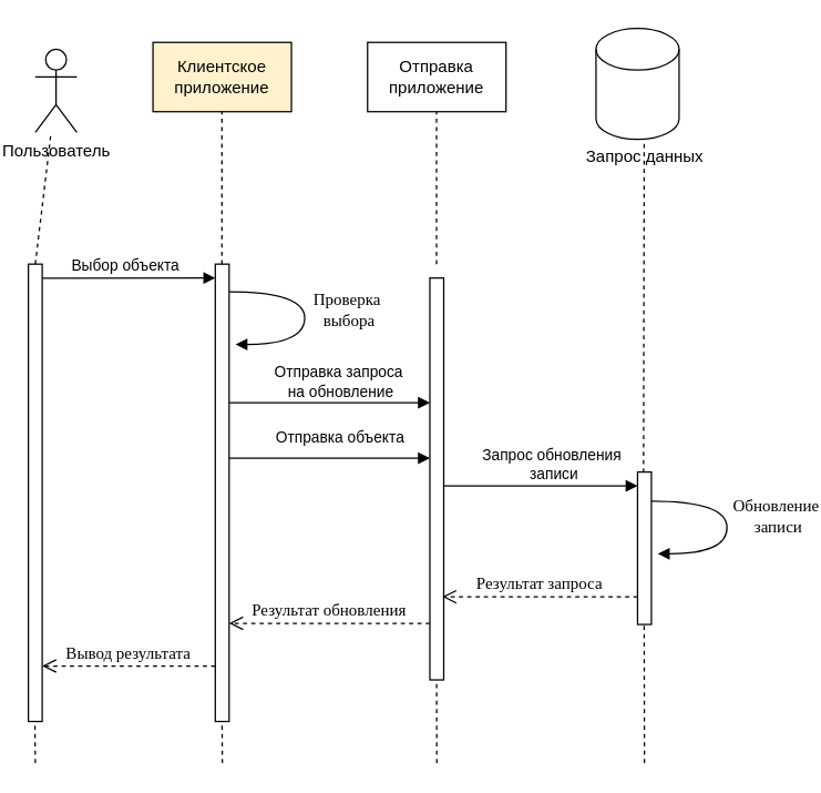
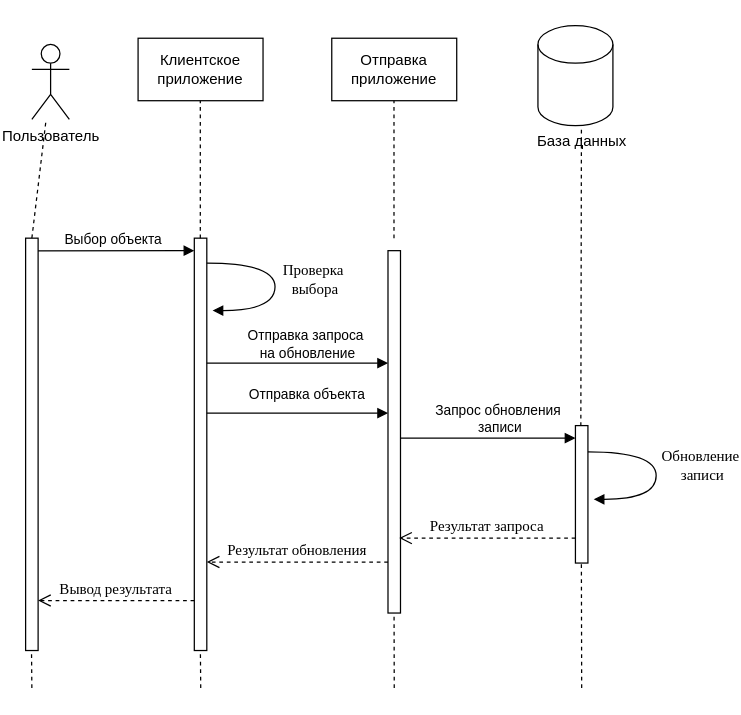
  <mxCell id="0" />
  <mxCell id="1" parent="0" />
  <mxCell id="2" value="" style="html=1;verticalAlign=bottom;endArrow=block;entryX=0;entryY=0;labelBackgroundColor=none;fontFamily=Verdana;fontSize=12;edgeStyle=elbowEdgeStyle;elbow=vertical;" parent="1" edge="1"><mxGeometry relative="1" as="geometry"><mxPoint x="25" y="200.143" as="sourcePoint" /><mxPoint x="155" y="200" as="targetPoint" /></mxGeometry></mxCell>
  <mxCell id="3" value="Выбор объекта" style="edgeLabel;html=1;align=center;verticalAlign=middle;resizable=0;points=[];" vertex="1" connectable="0" parent="2"><mxGeometry x="-0.288" y="-2" relative="1" as="geometry"><mxPoint x="19" y="-12" as="offset" /></mxGeometry></mxCell>
  <mxCell id="4" value="" style="html=1;points=[];perimeter=orthogonalPerimeter;rounded=0;shadow=0;comic=0;labelBackgroundColor=none;strokeWidth=1;fontFamily=Verdana;fontSize=12;align=center;" parent="1" vertex="1"><mxGeometry x="460" y="340" width="10" height="110" as="geometry" /></mxCell>
  <mxCell id="5" value="Пользователь" style="shape=umlActor;verticalLabelPosition=bottom;verticalAlign=top;html=1;outlineConnect=0;" vertex="1" parent="1"><mxGeometry x="25" y="35" width="30" height="60" as="geometry" /></mxCell>
- <mxCell id="6" value="Клиентское приложение" style="rounded=0;whiteSpace=wrap;html=1;fillColor=#fff2cc;" vertex="1" parent="1"><mxGeometry x="110" y="30" width="100" height="50" as="geometry" /></mxCell>
+ <mxCell id="6" value="Клиентское приложение" style="rounded=0;whiteSpace=wrap;html=1;" vertex="1" parent="1"><mxGeometry x="110" y="30" width="100" height="50" as="geometry" /></mxCell>
  <mxCell id="7" value="" style="rounded=0;whiteSpace=wrap;html=1;" vertex="1" parent="1"><mxGeometry x="20" y="190" width="10" height="330" as="geometry" /></mxCell>
  <mxCell id="8" value="" style="rounded=0;whiteSpace=wrap;html=1;" vertex="1" parent="1"><mxGeometry x="155" y="190" width="10" height="330" as="geometry" /></mxCell>
  <mxCell id="9" value="" style="rounded=0;whiteSpace=wrap;html=1;" vertex="1" parent="1"><mxGeometry x="310" y="200" width="10" height="290" as="geometry" /></mxCell>
  <mxCell id="10" value="Отправка приложение" style="rounded=0;whiteSpace=wrap;html=1;" vertex="1" parent="1"><mxGeometry x="265" y="30" width="100" height="50" as="geometry" /></mxCell>
  <mxCell id="11" value="" style="shape=cylinder3;whiteSpace=wrap;html=1;boundedLbl=1;backgroundOutline=1;size=15;" vertex="1" parent="1"><mxGeometry x="430" y="20" width="60" height="80" as="geometry" /></mxCell>
- <mxCell id="12" value="Запрос данных&lt;div&gt;&lt;br&gt;&lt;/div&gt;" style="text;html=1;align=center;verticalAlign=middle;resizable=0;points=[];autosize=1;strokeColor=none;fillColor=none;" vertex="1" parent="1"><mxGeometry x="420" y="100" width="90" height="40" as="geometry" /></mxCell>
+ <mxCell id="12" value="База данных&lt;div&gt;&lt;br&gt;&lt;/div&gt;" style="text;html=1;align=center;verticalAlign=middle;resizable=0;points=[];autosize=1;strokeColor=none;fillColor=none;" vertex="1" parent="1"><mxGeometry x="420" y="100" width="90" height="40" as="geometry" /></mxCell>
  <mxCell id="13" value="" style="endArrow=none;dashed=1;html=1;rounded=0;exitX=0.5;exitY=0;exitDx=0;exitDy=0;" edge="1" parent="1" source="7" target="5"><mxGeometry width="50" height="50" relative="1" as="geometry"><mxPoint x="30" y="180" as="sourcePoint" /><mxPoint x="80" y="130" as="targetPoint" /></mxGeometry></mxCell>
  <mxCell id="14" value="" style="endArrow=none;dashed=1;html=1;rounded=0;exitX=0.5;exitY=0;exitDx=0;exitDy=0;" edge="1" parent="1"><mxGeometry width="50" height="50" relative="1" as="geometry"><mxPoint x="159.8" y="190" as="sourcePoint" /><mxPoint x="159.8" y="80" as="targetPoint" /></mxGeometry></mxCell>
  <mxCell id="15" value="" style="endArrow=none;dashed=1;html=1;rounded=0;exitX=0.5;exitY=0;exitDx=0;exitDy=0;" edge="1" parent="1"><mxGeometry width="50" height="50" relative="1" as="geometry"><mxPoint x="314.8" y="190" as="sourcePoint" /><mxPoint x="314.8" y="80" as="targetPoint" /></mxGeometry></mxCell>
  <mxCell id="16" value="" style="endArrow=none;dashed=1;html=1;rounded=0;exitX=0.433;exitY=0.003;exitDx=0;exitDy=0;exitPerimeter=0;" edge="1" parent="1" source="4"><mxGeometry width="50" height="50" relative="1" as="geometry"><mxPoint x="464.8" y="210" as="sourcePoint" /><mxPoint x="464.8" y="100" as="targetPoint" /></mxGeometry></mxCell>
  <mxCell id="17" value="Проверка&lt;div&gt;&amp;nbsp;выбора&lt;/div&gt;" style="html=1;verticalAlign=bottom;endArrow=block;labelBackgroundColor=none;fontFamily=Verdana;fontSize=12;elbow=vertical;edgeStyle=orthogonalEdgeStyle;curved=1;entryX=1;entryY=0.286;entryPerimeter=0;exitX=1.038;exitY=0.345;exitPerimeter=0;" edge="1" parent="1"><mxGeometry x="0.187" y="30" relative="1" as="geometry"><mxPoint x="165" y="210" as="sourcePoint" /><mxPoint x="169.62" y="247.9" as="targetPoint" /><Array as="points"><mxPoint x="219.62" y="209.9" /><mxPoint x="219.62" y="247.9" /></Array><mxPoint as="offset" /></mxGeometry></mxCell>
  <mxCell id="18" value="" style="html=1;verticalAlign=bottom;endArrow=block;labelBackgroundColor=none;fontFamily=Verdana;fontSize=12;edgeStyle=elbowEdgeStyle;elbow=vertical;" edge="1" parent="1"><mxGeometry relative="1" as="geometry"><mxPoint x="165" y="290.003" as="sourcePoint" /><mxPoint x="310" y="290.146" as="targetPoint" /></mxGeometry></mxCell>
  <mxCell id="19" value="Отправка запроса&lt;div&gt;&amp;nbsp;на обновление&lt;/div&gt;" style="edgeLabel;html=1;align=center;verticalAlign=middle;resizable=0;points=[];" vertex="1" connectable="0" parent="18"><mxGeometry x="-0.288" y="-2" relative="1" as="geometry"><mxPoint x="27" y="-18" as="offset" /></mxGeometry></mxCell>
  <mxCell id="20" value="" style="html=1;verticalAlign=bottom;endArrow=block;labelBackgroundColor=none;fontFamily=Verdana;fontSize=12;edgeStyle=elbowEdgeStyle;elbow=vertical;" edge="1" parent="1"><mxGeometry relative="1" as="geometry"><mxPoint x="165" y="330" as="sourcePoint" /><mxPoint x="310" y="330.143" as="targetPoint" /></mxGeometry></mxCell>
  <mxCell id="21" value="Отправка объекта" style="edgeLabel;html=1;align=center;verticalAlign=middle;resizable=0;points=[];" vertex="1" connectable="0" parent="20"><mxGeometry x="-0.288" y="-2" relative="1" as="geometry"><mxPoint x="27" y="-18" as="offset" /></mxGeometry></mxCell>
  <mxCell id="22" value="" style="html=1;verticalAlign=bottom;endArrow=block;labelBackgroundColor=none;fontFamily=Verdana;fontSize=12;edgeStyle=elbowEdgeStyle;elbow=vertical;" edge="1" parent="1"><mxGeometry relative="1" as="geometry"><mxPoint x="320" y="350" as="sourcePoint" /><mxPoint x="460" y="350" as="targetPoint" /></mxGeometry></mxCell>
  <mxCell id="23" value="Запрос обновления&lt;div&gt;&amp;nbsp;записи&lt;/div&gt;" style="edgeLabel;html=1;align=center;verticalAlign=middle;resizable=0;points=[];" vertex="1" connectable="0" parent="22"><mxGeometry x="-0.288" y="-2" relative="1" as="geometry"><mxPoint x="27" y="-18" as="offset" /></mxGeometry></mxCell>
  <mxCell id="24" value="Обновление&lt;div&gt;&amp;nbsp;записи&lt;/div&gt;" style="html=1;verticalAlign=bottom;endArrow=block;labelBackgroundColor=none;fontFamily=Verdana;fontSize=12;elbow=vertical;edgeStyle=orthogonalEdgeStyle;curved=1;entryX=1;entryY=0.286;entryPerimeter=0;exitX=1.038;exitY=0.345;exitPerimeter=0;" edge="1" parent="1"><mxGeometry x="0.172" y="35" relative="1" as="geometry"><mxPoint x="470" y="361.06" as="sourcePoint" /><mxPoint x="474.62" y="398.96" as="targetPoint" /><Array as="points"><mxPoint x="524.62" y="360.96" /><mxPoint x="524.62" y="398.96" /></Array><mxPoint as="offset" /></mxGeometry></mxCell>
  <mxCell id="25" value="Результат запроса" style="html=1;verticalAlign=bottom;endArrow=open;dashed=1;endSize=8;labelBackgroundColor=none;fontFamily=Verdana;fontSize=12;edgeStyle=elbowEdgeStyle;elbow=vertical;" edge="1" parent="1"><mxGeometry relative="1" as="geometry"><mxPoint x="319" y="430" as="targetPoint" /><Array as="points"><mxPoint x="405" y="430" /><mxPoint x="435" y="430" /></Array><mxPoint x="460" y="430" as="sourcePoint" /></mxGeometry></mxCell>
  <mxCell id="26" value="Результат обновления" style="html=1;verticalAlign=bottom;endArrow=open;dashed=1;endSize=8;labelBackgroundColor=none;fontFamily=Verdana;fontSize=12;edgeStyle=elbowEdgeStyle;elbow=vertical;" edge="1" parent="1" target="8"><mxGeometry relative="1" as="geometry"><mxPoint x="180" y="449.2" as="targetPoint" /><Array as="points"><mxPoint x="255" y="449.2" /><mxPoint x="285" y="449.2" /></Array><mxPoint x="310" y="449.2" as="sourcePoint" /></mxGeometry></mxCell>
  <mxCell id="27" value="Вывод результата" style="html=1;verticalAlign=bottom;endArrow=open;dashed=1;endSize=8;labelBackgroundColor=none;fontFamily=Verdana;fontSize=12;edgeStyle=elbowEdgeStyle;elbow=horizontal;" edge="1" parent="1"><mxGeometry relative="1" as="geometry"><mxPoint x="30" y="480" as="targetPoint" /><Array as="points"><mxPoint x="100" y="480" /><mxPoint x="130" y="480" /></Array><mxPoint x="155" y="480" as="sourcePoint" /></mxGeometry></mxCell>
  <mxCell id="28" value="" style="endArrow=none;dashed=1;html=1;rounded=0;" edge="1" parent="1"><mxGeometry width="50" height="50" relative="1" as="geometry"><mxPoint x="25" y="550" as="sourcePoint" /><mxPoint x="24.72" y="520" as="targetPoint" /></mxGeometry></mxCell>
  <mxCell id="29" value="" style="endArrow=none;dashed=1;html=1;rounded=0;" edge="1" parent="1"><mxGeometry width="50" height="50" relative="1" as="geometry"><mxPoint x="160.14" y="550" as="sourcePoint" /><mxPoint x="159.86" y="520" as="targetPoint" /></mxGeometry></mxCell>
  <mxCell id="30" value="" style="endArrow=none;dashed=1;html=1;rounded=0;" edge="1" parent="1"><mxGeometry width="50" height="50" relative="1" as="geometry"><mxPoint x="315" y="550" as="sourcePoint" /><mxPoint x="314.86" y="490" as="targetPoint" /></mxGeometry></mxCell>
  <mxCell id="31" value="" style="endArrow=none;dashed=1;html=1;rounded=0;" edge="1" parent="1"><mxGeometry width="50" height="50" relative="1" as="geometry"><mxPoint x="465" y="550" as="sourcePoint" /><mxPoint x="464.77" y="450" as="targetPoint" /></mxGeometry></mxCell>
